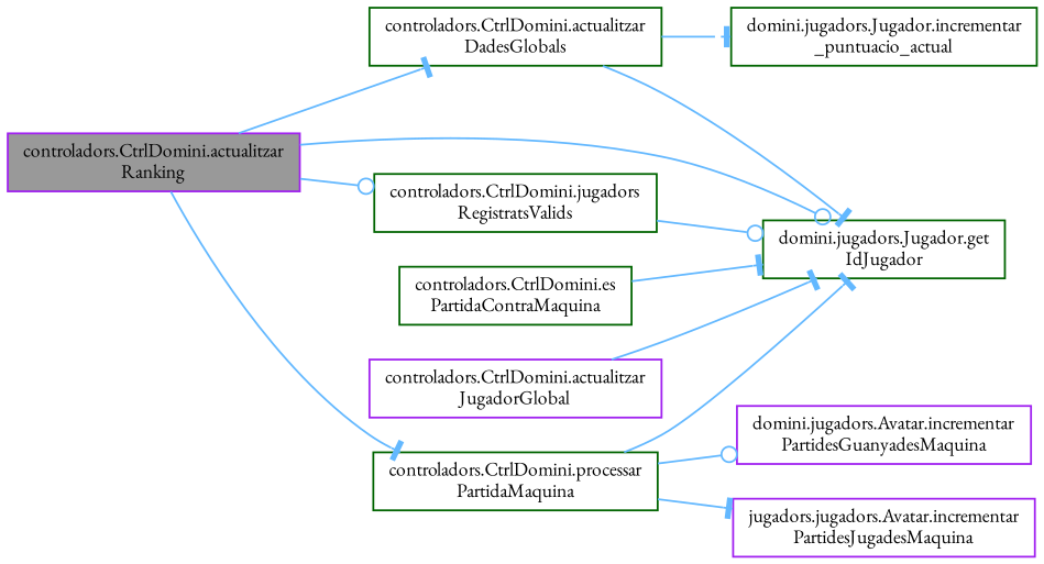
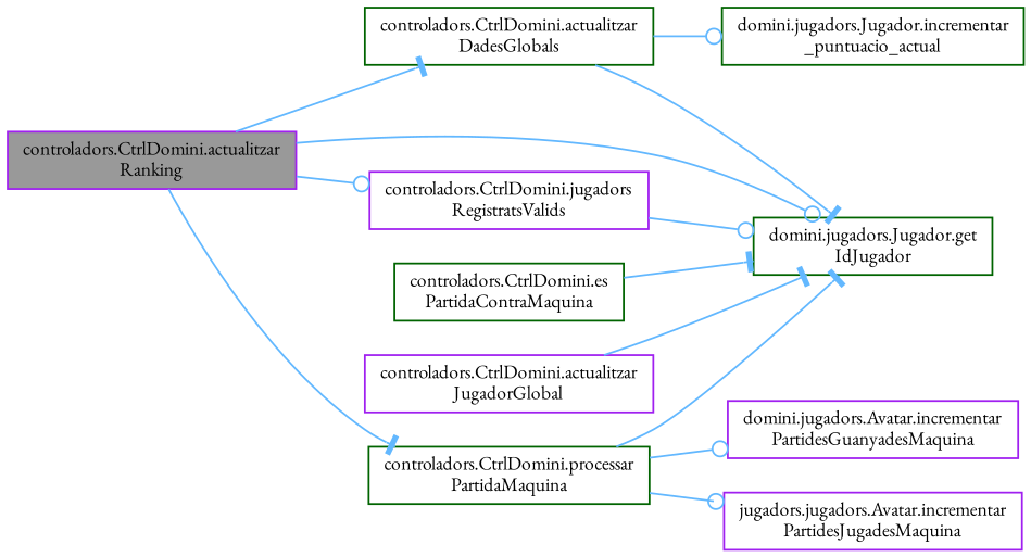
  digraph {
    fontname="EB Garamond"
    rankdir=LR
    node [color=purple fillcolor=white fontname="EB Garamond" fontsize=10 shape=box style=filled]
    edge [arrowhead=tee color=steelblue1 fontname="EB Garamond" fontsize=10 labelfontname=Helvetica labelfontsize=10 style=solid]
    n1 [fillcolor=grey60 fontcolor=black height=0.2 label="controladors.CtrlDomini.actualitzar\lRanking" width=0.4]
    n2 [color=darkgreen height=0.2 label="controladors.CtrlDomini.actualitzar\lDadesGlobals" width=0.4]
    n3 [color=darkgreen height=0.2 label="domini.jugadors.Jugador.get\lIdJugador" width=0.4]
-   n4 [color=darkgreen height=0.2 label="controladors.CtrlDomini.jugadors\lRegistratsValids" width=0.4]
+   n4 [height=0.2 label="controladors.CtrlDomini.jugadors\lRegistratsValids" width=0.4]
    n5 [color=darkgreen height=0.2 label="controladors.CtrlDomini.processar\lPartidaMaquina" width=0.4]
    n6 [color=darkgreen height=0.2 label="domini.jugadors.Jugador.incrementar\l_puntuacio_actual" width=0.4]
    n7 [color=darkgreen height=0.2 label="controladors.CtrlDomini.es\lPartidaContraMaquina" width=0.4]
    n8 [height=0.2 label="domini.jugadors.Avatar.incrementar\lPartidesGuanyadesMaquina" width=0.4]
    n9 [height=0.2 label="jugadors.jugadors.Avatar.incrementar\lPartidesJugadesMaquina" width=0.4]
    n10 [height=0.2 label="controladors.CtrlDomini.actualitzar\lJugadorGlobal" width=0.4]
    n1 -> n2
    n1 -> n3 [arrowhead=odot]
    n1 -> n4 [arrowhead=odot]
    n1 -> n5
    n2 -> n3
-   n2 -> n6
+   n2 -> n6 [arrowhead=odot]
    n4 -> n3 [arrowhead=odot]
    n5 -> n3
    n5 -> n8 [arrowhead=odot]
-   n5 -> n9
+   n5 -> n9 [arrowhead=odot]
    n7 -> n3
    n10 -> n3
  }
